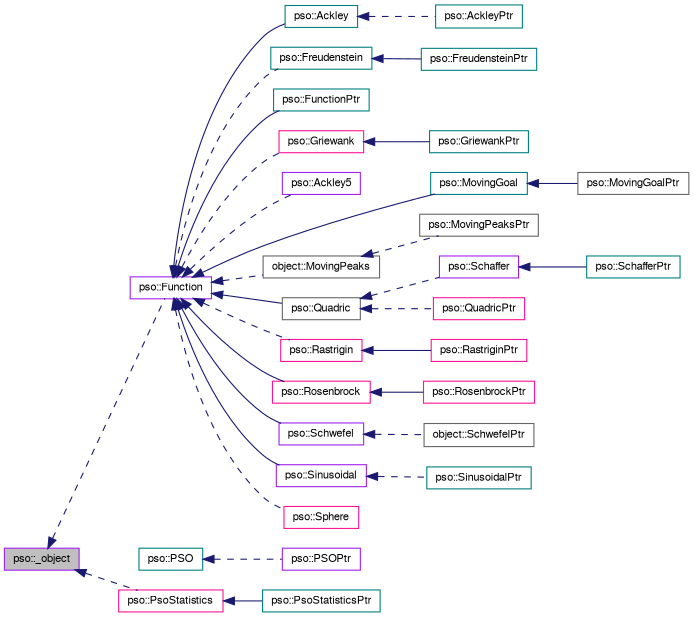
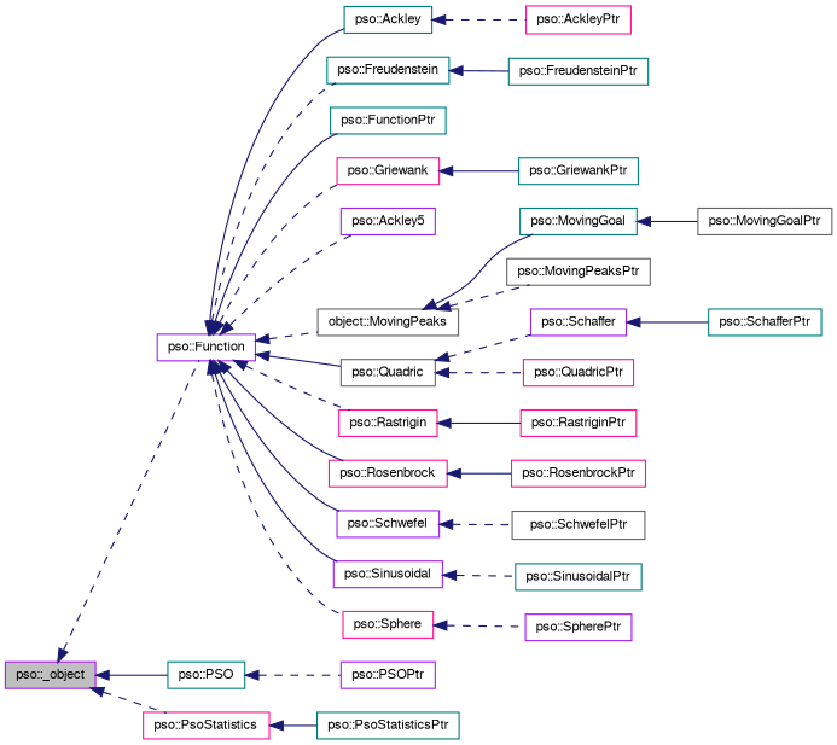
  digraph {
    rankdir=LR
    node [color=teal fontname=FreeSans fontsize=10 shape=record]
    edge [color=midnightblue dir=back fontname=FreeSans fontsize=10 labelfontname=FreeSans labelfontsize=10 style=dashed]
    n1 [color=purple fillcolor=grey75 fontcolor=black height=0.2 label="pso::_object" style=filled width=0.4]
    n2 [color=purple height=0.2 label="pso::Function" width=0.4]
    n3 [height=0.2 label="pso::PSO" width=0.4]
    n4 [color=deeppink height=0.2 label="pso::PsoStatistics" width=0.4]
    n5 [height=0.2 label="pso::Ackley" width=0.4]
    n6 [height=0.2 label="pso::Freudenstein" width=0.4]
    n7 [height=0.2 label="pso::FunctionPtr" width=0.4]
    n8 [color=deeppink height=0.2 label="pso::Griewank" width=0.4]
    n9 [color=purple height=0.2 label="pso::Ackley5" width=0.4]
    n10 [height=0.2 label="pso::MovingGoal" width=0.4]
    n11 [color=gray40 height=0.2 label="object::MovingPeaks" width=0.4]
    n12 [color=gray40 height=0.2 label="pso::Quadric" width=0.4]
    n13 [color=deeppink height=0.2 label="pso::Rastrigin" width=0.4]
    n14 [color=deeppink height=0.2 label="pso::Rosenbrock" width=0.4]
    n15 [color=purple height=0.2 label="pso::Schwefel" width=0.4]
    n16 [color=purple height=0.2 label="pso::Sinusoidal" width=0.4]
    n17 [color=deeppink height=0.2 label="pso::Sphere" width=0.4]
    n18 [color=purple height=0.2 label="pso::PSOPtr" width=0.4]
    n19 [height=0.2 label="pso::PsoStatisticsPtr" width=0.4]
-   n20 [height=0.2 label="pso::AckleyPtr" width=0.4]
+   n20 [color=deeppink height=0.2 label="pso::AckleyPtr" width=0.4]
    n21 [height=0.2 label="pso::FreudensteinPtr" width=0.4]
    n22 [height=0.2 label="pso::GriewankPtr" width=0.4]
    n23 [color=gray40 height=0.2 label="pso::MovingGoalPtr" width=0.4]
    n24 [color=gray40 height=0.2 label="pso::MovingPeaksPtr" width=0.4]
    n25 [color=purple height=0.2 label="pso::Schaffer" width=0.4]
    n26 [color=deeppink height=0.2 label="pso::QuadricPtr" width=0.4]
    n27 [color=deeppink height=0.2 label="pso::RastriginPtr" width=0.4]
    n28 [color=deeppink height=0.2 label="pso::RosenbrockPtr" width=0.4]
    n29 [height=0.2 label="pso::SchafferPtr" width=0.4]
-   n30 [color=gray40 height=0.2 label="object::SchwefelPtr" width=0.4]
+   n30 [color=gray40 height=0.2 label="pso::SchwefelPtr" width=0.4]
    n31 [height=0.2 label="pso::SinusoidalPtr" width=0.4]
+   n32 [color=purple height=0.2 label="pso::SpherePtr" width=0.4]
    n1 -> n2
+   n1 -> n3 [style=solid]
    n1 -> n4
    n2 -> n5 [style=solid]
    n2 -> n6
    n2 -> n7 [style=solid]
    n2 -> n8
    n2 -> n9
-   n2 -> n10 [style=solid]
+   n11 -> n10 [style=solid]
    n2 -> n11
    n2 -> n12 [style=solid]
    n2 -> n13
    n2 -> n14 [style=solid]
    n2 -> n15 [style=solid]
    n2 -> n16 [style=solid]
    n2 -> n17
    n3 -> n18
    n4 -> n19 [style=solid]
    n5 -> n20
    n6 -> n21 [style=solid]
    n8 -> n22 [style=solid]
    n10 -> n23 [style=solid]
    n11 -> n24
    n12 -> n25
    n12 -> n26
    n13 -> n27 [style=solid]
    n14 -> n28 [style=solid]
    n15 -> n30
    n16 -> n31
+   n17 -> n32
    n25 -> n29 [style=solid]
  }
